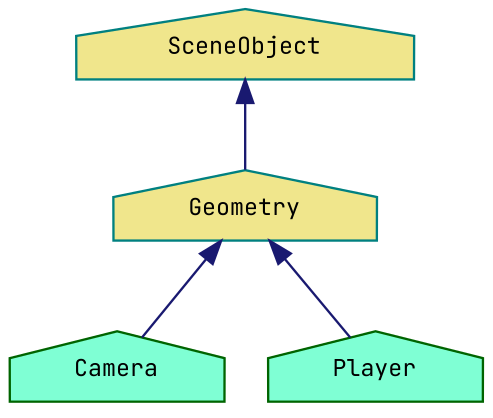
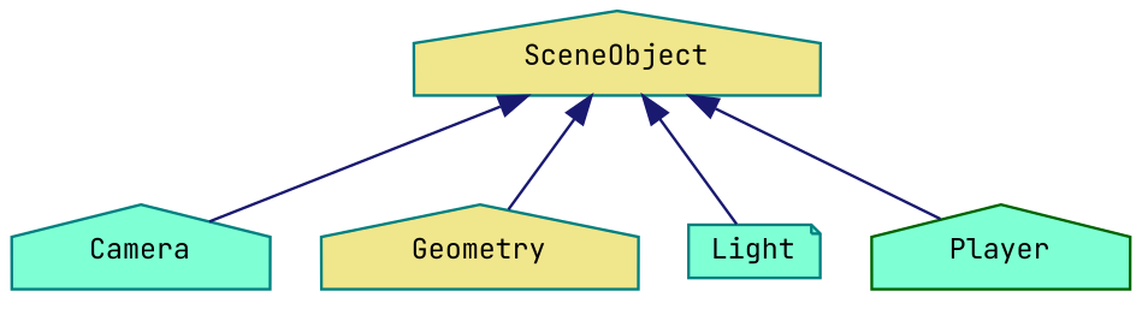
  digraph {
    fontname="JetBrains Mono"
    node [color=teal fillcolor=aquamarine fontname="JetBrains Mono" fontsize=10 shape=house style=filled]
    edge [color=midnightblue dir=back fontname="JetBrains Mono" fontsize=10 labelfontname=Helvetica labelfontsize=10 style=solid]
    n1 [fillcolor=khaki fontcolor=black height=0.2 label=SceneObject width=0.4]
-   n2 [color=darkgreen height=0.2 label=Camera width=0.4]
+   n2 [height=0.2 label=Camera width=0.4]
    n3 [fillcolor=khaki height=0.2 label=Geometry width=0.4]
+   n4 [height=0.2 label=Light shape=note width=0.4]
    n5 [color=darkgreen height=0.2 label=Player width=0.4]
-   n3 -> n2
+   n1 -> n2
    n1 -> n3
-   n3 -> n5
+   n1 -> n4
+   n1 -> n5
  }
